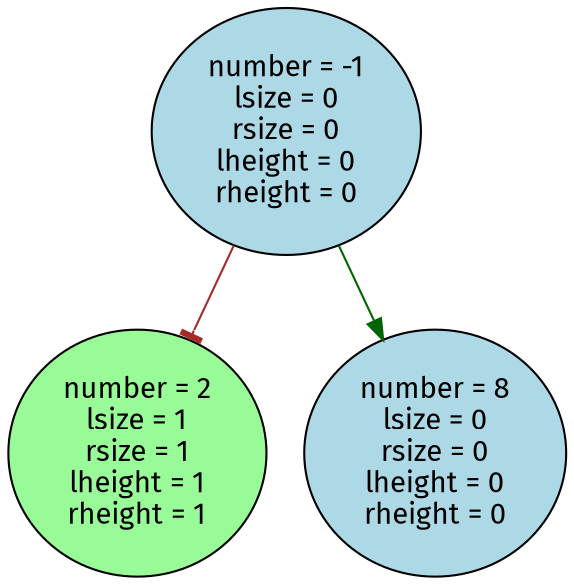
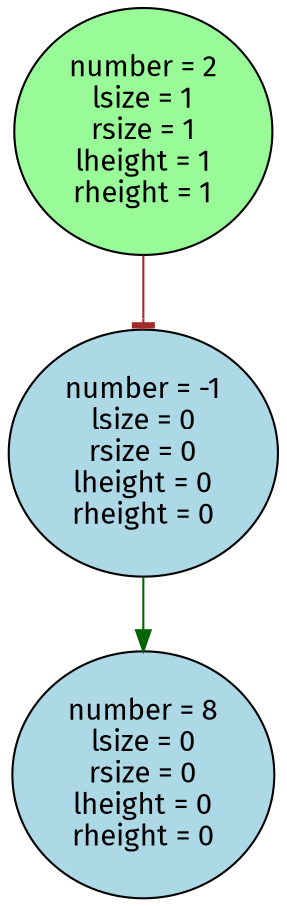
  digraph {
    fontname="Fira Sans"
    node [fillcolor=lightblue fontname="Fira Sans" style=filled]
    edge [fontname="Fira Sans"]
    n1 [fillcolor=palegreen label="number = 2\nlsize = 1\nrsize = 1\nlheight = 1\nrheight = 1\n"]
    n2 [label="number = -1\nlsize = 0\nrsize = 0\nlheight = 0\nrheight = 0\n"]
    n3 [label="number = 8\nlsize = 0\nrsize = 0\nlheight = 0\nrheight = 0\n"]
-   n2 -> n1 [arrowhead=tee color=brown]
+   n1 -> n2 [arrowhead=tee color=brown]
    n2 -> n3 [arrowhead=normal color=darkgreen]
  }
